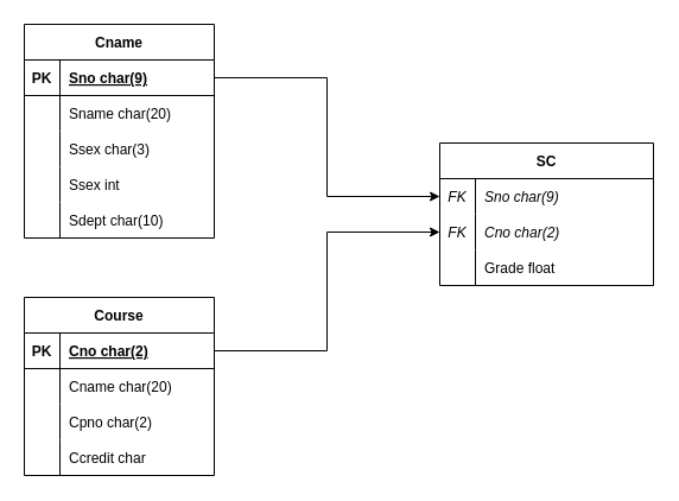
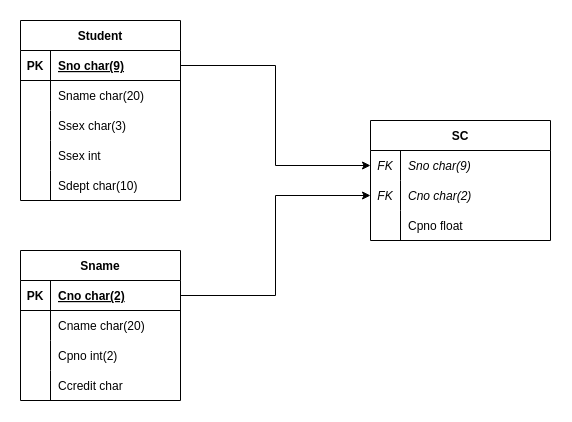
  <mxCell id="0" />
  <mxCell id="1" parent="0" />
- <mxCell id="2" value="Cname" style="shape=table;startSize=30;container=1;collapsible=1;childLayout=tableLayout;fixedRows=1;rowLines=0;fontStyle=1;align=center;resizeLast=1;" vertex="1" parent="1"><mxGeometry x="20" y="20" width="160" height="180" as="geometry" /></mxCell>
+ <mxCell id="2" value="Student" style="shape=table;startSize=30;container=1;collapsible=1;childLayout=tableLayout;fixedRows=1;rowLines=0;fontStyle=1;align=center;resizeLast=1;" vertex="1" parent="1"><mxGeometry x="20" y="20" width="160" height="180" as="geometry" /></mxCell>
  <mxCell id="3" value="" style="shape=tableRow;horizontal=0;startSize=0;swimlaneHead=0;swimlaneBody=0;fillColor=none;collapsible=0;dropTarget=0;points=[[0,0.5],[1,0.5]];portConstraint=eastwest;strokeColor=inherit;top=0;left=0;right=0;bottom=1;" vertex="1" parent="2"><mxGeometry y="30" width="160" height="30" as="geometry" /></mxCell>
  <mxCell id="4" value="PK" style="shape=partialRectangle;overflow=hidden;connectable=0;fillColor=none;strokeColor=inherit;top=0;left=0;bottom=0;right=0;fontStyle=1;" vertex="1" parent="3"><mxGeometry width="30" height="30" as="geometry"><mxRectangle width="30" height="30" as="alternateBounds" /></mxGeometry></mxCell>
  <mxCell id="5" value="Sno char(9) " style="shape=partialRectangle;overflow=hidden;connectable=0;fillColor=none;align=left;strokeColor=inherit;top=0;left=0;bottom=0;right=0;spacingLeft=6;fontStyle=5;" vertex="1" parent="3"><mxGeometry x="30" width="130" height="30" as="geometry"><mxRectangle width="130" height="30" as="alternateBounds" /></mxGeometry></mxCell>
  <mxCell id="6" value="" style="shape=tableRow;horizontal=0;startSize=0;swimlaneHead=0;swimlaneBody=0;fillColor=none;collapsible=0;dropTarget=0;points=[[0,0.5],[1,0.5]];portConstraint=eastwest;strokeColor=inherit;top=0;left=0;right=0;bottom=0;" vertex="1" parent="2"><mxGeometry y="60" width="160" height="30" as="geometry" /></mxCell>
  <mxCell id="7" value="" style="shape=partialRectangle;overflow=hidden;connectable=0;fillColor=none;strokeColor=inherit;top=0;left=0;bottom=0;right=0;" vertex="1" parent="6"><mxGeometry width="30" height="30" as="geometry"><mxRectangle width="30" height="30" as="alternateBounds" /></mxGeometry></mxCell>
  <mxCell id="8" value="Sname char(20)" style="shape=partialRectangle;overflow=hidden;connectable=0;fillColor=none;align=left;strokeColor=inherit;top=0;left=0;bottom=0;right=0;spacingLeft=6;" vertex="1" parent="6"><mxGeometry x="30" width="130" height="30" as="geometry"><mxRectangle width="130" height="30" as="alternateBounds" /></mxGeometry></mxCell>
  <mxCell id="9" value="" style="shape=tableRow;horizontal=0;startSize=0;swimlaneHead=0;swimlaneBody=0;fillColor=none;collapsible=0;dropTarget=0;points=[[0,0.5],[1,0.5]];portConstraint=eastwest;strokeColor=inherit;top=0;left=0;right=0;bottom=0;" vertex="1" parent="2"><mxGeometry y="90" width="160" height="30" as="geometry" /></mxCell>
  <mxCell id="10" value="" style="shape=partialRectangle;overflow=hidden;connectable=0;fillColor=none;strokeColor=inherit;top=0;left=0;bottom=0;right=0;" vertex="1" parent="9"><mxGeometry width="30" height="30" as="geometry"><mxRectangle width="30" height="30" as="alternateBounds" /></mxGeometry></mxCell>
  <mxCell id="11" value="Ssex char(3)" style="shape=partialRectangle;overflow=hidden;connectable=0;fillColor=none;align=left;strokeColor=inherit;top=0;left=0;bottom=0;right=0;spacingLeft=6;" vertex="1" parent="9"><mxGeometry x="30" width="130" height="30" as="geometry"><mxRectangle width="130" height="30" as="alternateBounds" /></mxGeometry></mxCell>
  <mxCell id="12" value="" style="shape=tableRow;horizontal=0;startSize=0;swimlaneHead=0;swimlaneBody=0;fillColor=none;collapsible=0;dropTarget=0;points=[[0,0.5],[1,0.5]];portConstraint=eastwest;strokeColor=inherit;top=0;left=0;right=0;bottom=0;" vertex="1" parent="2"><mxGeometry y="120" width="160" height="30" as="geometry" /></mxCell>
  <mxCell id="13" value="" style="shape=partialRectangle;overflow=hidden;connectable=0;fillColor=none;strokeColor=inherit;top=0;left=0;bottom=0;right=0;" vertex="1" parent="12"><mxGeometry width="30" height="30" as="geometry"><mxRectangle width="30" height="30" as="alternateBounds" /></mxGeometry></mxCell>
  <mxCell id="14" value="Ssex int" style="shape=partialRectangle;overflow=hidden;connectable=0;fillColor=none;align=left;strokeColor=inherit;top=0;left=0;bottom=0;right=0;spacingLeft=6;" vertex="1" parent="12"><mxGeometry x="30" width="130" height="30" as="geometry"><mxRectangle width="130" height="30" as="alternateBounds" /></mxGeometry></mxCell>
  <mxCell id="15" value="" style="shape=tableRow;horizontal=0;startSize=0;swimlaneHead=0;swimlaneBody=0;fillColor=none;collapsible=0;dropTarget=0;points=[[0,0.5],[1,0.5]];portConstraint=eastwest;strokeColor=inherit;top=0;left=0;right=0;bottom=0;" vertex="1" parent="2"><mxGeometry y="150" width="160" height="30" as="geometry" /></mxCell>
  <mxCell id="16" value="" style="shape=partialRectangle;overflow=hidden;connectable=0;fillColor=none;strokeColor=inherit;top=0;left=0;bottom=0;right=0;" vertex="1" parent="15"><mxGeometry width="30" height="30" as="geometry"><mxRectangle width="30" height="30" as="alternateBounds" /></mxGeometry></mxCell>
  <mxCell id="17" value="Sdept char(10)" style="shape=partialRectangle;overflow=hidden;connectable=0;fillColor=none;align=left;strokeColor=inherit;top=0;left=0;bottom=0;right=0;spacingLeft=6;" vertex="1" parent="15"><mxGeometry x="30" width="130" height="30" as="geometry"><mxRectangle width="130" height="30" as="alternateBounds" /></mxGeometry></mxCell>
- <mxCell id="18" value="Course" style="shape=table;startSize=30;container=1;collapsible=1;childLayout=tableLayout;fixedRows=1;rowLines=0;fontStyle=1;align=center;resizeLast=1;" vertex="1" parent="1"><mxGeometry x="20" y="250" width="160" height="150" as="geometry" /></mxCell>
+ <mxCell id="18" value="Sname" style="shape=table;startSize=30;container=1;collapsible=1;childLayout=tableLayout;fixedRows=1;rowLines=0;fontStyle=1;align=center;resizeLast=1;" vertex="1" parent="1"><mxGeometry x="20" y="250" width="160" height="150" as="geometry" /></mxCell>
  <mxCell id="19" value="" style="shape=tableRow;horizontal=0;startSize=0;swimlaneHead=0;swimlaneBody=0;fillColor=none;collapsible=0;dropTarget=0;points=[[0,0.5],[1,0.5]];portConstraint=eastwest;strokeColor=inherit;top=0;left=0;right=0;bottom=1;" vertex="1" parent="18"><mxGeometry y="30" width="160" height="30" as="geometry" /></mxCell>
  <mxCell id="20" value="PK" style="shape=partialRectangle;overflow=hidden;connectable=0;fillColor=none;strokeColor=inherit;top=0;left=0;bottom=0;right=0;fontStyle=1;" vertex="1" parent="19"><mxGeometry width="30" height="30" as="geometry"><mxRectangle width="30" height="30" as="alternateBounds" /></mxGeometry></mxCell>
  <mxCell id="21" value="Cno char(2) " style="shape=partialRectangle;overflow=hidden;connectable=0;fillColor=none;align=left;strokeColor=inherit;top=0;left=0;bottom=0;right=0;spacingLeft=6;fontStyle=5;" vertex="1" parent="19"><mxGeometry x="30" width="130" height="30" as="geometry"><mxRectangle width="130" height="30" as="alternateBounds" /></mxGeometry></mxCell>
  <mxCell id="22" value="" style="shape=tableRow;horizontal=0;startSize=0;swimlaneHead=0;swimlaneBody=0;fillColor=none;collapsible=0;dropTarget=0;points=[[0,0.5],[1,0.5]];portConstraint=eastwest;strokeColor=inherit;top=0;left=0;right=0;bottom=0;" vertex="1" parent="18"><mxGeometry y="60" width="160" height="30" as="geometry" /></mxCell>
  <mxCell id="23" value="" style="shape=partialRectangle;overflow=hidden;connectable=0;fillColor=none;strokeColor=inherit;top=0;left=0;bottom=0;right=0;" vertex="1" parent="22"><mxGeometry width="30" height="30" as="geometry"><mxRectangle width="30" height="30" as="alternateBounds" /></mxGeometry></mxCell>
  <mxCell id="24" value="Cname char(20)" style="shape=partialRectangle;overflow=hidden;connectable=0;fillColor=none;align=left;strokeColor=inherit;top=0;left=0;bottom=0;right=0;spacingLeft=6;" vertex="1" parent="22"><mxGeometry x="30" width="130" height="30" as="geometry"><mxRectangle width="130" height="30" as="alternateBounds" /></mxGeometry></mxCell>
  <mxCell id="25" value="" style="shape=tableRow;horizontal=0;startSize=0;swimlaneHead=0;swimlaneBody=0;fillColor=none;collapsible=0;dropTarget=0;points=[[0,0.5],[1,0.5]];portConstraint=eastwest;strokeColor=inherit;top=0;left=0;right=0;bottom=0;" vertex="1" parent="18"><mxGeometry y="90" width="160" height="30" as="geometry" /></mxCell>
  <mxCell id="26" value="" style="shape=partialRectangle;overflow=hidden;connectable=0;fillColor=none;strokeColor=inherit;top=0;left=0;bottom=0;right=0;" vertex="1" parent="25"><mxGeometry width="30" height="30" as="geometry"><mxRectangle width="30" height="30" as="alternateBounds" /></mxGeometry></mxCell>
- <mxCell id="27" value="Cpno char(2)" style="shape=partialRectangle;overflow=hidden;connectable=0;fillColor=none;align=left;strokeColor=inherit;top=0;left=0;bottom=0;right=0;spacingLeft=6;" vertex="1" parent="25"><mxGeometry x="30" width="130" height="30" as="geometry"><mxRectangle width="130" height="30" as="alternateBounds" /></mxGeometry></mxCell>
+ <mxCell id="27" value="Cpno int(2)" style="shape=partialRectangle;overflow=hidden;connectable=0;fillColor=none;align=left;strokeColor=inherit;top=0;left=0;bottom=0;right=0;spacingLeft=6;" vertex="1" parent="25"><mxGeometry x="30" width="130" height="30" as="geometry"><mxRectangle width="130" height="30" as="alternateBounds" /></mxGeometry></mxCell>
  <mxCell id="28" value="" style="shape=tableRow;horizontal=0;startSize=0;swimlaneHead=0;swimlaneBody=0;fillColor=none;collapsible=0;dropTarget=0;points=[[0,0.5],[1,0.5]];portConstraint=eastwest;strokeColor=inherit;top=0;left=0;right=0;bottom=0;" vertex="1" parent="18"><mxGeometry y="120" width="160" height="30" as="geometry" /></mxCell>
  <mxCell id="29" value="" style="shape=partialRectangle;overflow=hidden;connectable=0;fillColor=none;strokeColor=inherit;top=0;left=0;bottom=0;right=0;" vertex="1" parent="28"><mxGeometry width="30" height="30" as="geometry"><mxRectangle width="30" height="30" as="alternateBounds" /></mxGeometry></mxCell>
  <mxCell id="30" value="Ccredit char" style="shape=partialRectangle;overflow=hidden;connectable=0;fillColor=none;align=left;strokeColor=inherit;top=0;left=0;bottom=0;right=0;spacingLeft=6;" vertex="1" parent="28"><mxGeometry x="30" width="130" height="30" as="geometry"><mxRectangle width="130" height="30" as="alternateBounds" /></mxGeometry></mxCell>
  <mxCell id="31" value="SC" style="shape=table;startSize=30;container=1;collapsible=1;childLayout=tableLayout;fixedRows=1;rowLines=0;fontStyle=1;align=center;resizeLast=1;" vertex="1" parent="1"><mxGeometry x="370" y="120" width="180" height="120" as="geometry" /></mxCell>
  <mxCell id="32" value="" style="shape=tableRow;horizontal=0;startSize=0;swimlaneHead=0;swimlaneBody=0;fillColor=none;collapsible=0;dropTarget=0;points=[[0,0.5],[1,0.5]];portConstraint=eastwest;strokeColor=inherit;top=0;left=0;right=0;bottom=0;" vertex="1" parent="31"><mxGeometry y="30" width="180" height="30" as="geometry" /></mxCell>
  <mxCell id="33" value="FK" style="shape=partialRectangle;overflow=hidden;connectable=0;fillColor=none;strokeColor=inherit;top=0;left=0;bottom=0;right=0;fontStyle=2" vertex="1" parent="32"><mxGeometry width="30" height="30" as="geometry"><mxRectangle width="30" height="30" as="alternateBounds" /></mxGeometry></mxCell>
  <mxCell id="34" value="Sno char(9)" style="shape=partialRectangle;overflow=hidden;connectable=0;fillColor=none;align=left;strokeColor=inherit;top=0;left=0;bottom=0;right=0;spacingLeft=6;fontStyle=2" vertex="1" parent="32"><mxGeometry x="30" width="150" height="30" as="geometry"><mxRectangle width="150" height="30" as="alternateBounds" /></mxGeometry></mxCell>
  <mxCell id="35" value="" style="shape=tableRow;horizontal=0;startSize=0;swimlaneHead=0;swimlaneBody=0;fillColor=none;collapsible=0;dropTarget=0;points=[[0,0.5],[1,0.5]];portConstraint=eastwest;strokeColor=inherit;top=0;left=0;right=0;bottom=0;" vertex="1" parent="31"><mxGeometry y="60" width="180" height="30" as="geometry" /></mxCell>
  <mxCell id="36" value="FK" style="shape=partialRectangle;overflow=hidden;connectable=0;fillColor=none;strokeColor=inherit;top=0;left=0;bottom=0;right=0;fontStyle=2" vertex="1" parent="35"><mxGeometry width="30" height="30" as="geometry"><mxRectangle width="30" height="30" as="alternateBounds" /></mxGeometry></mxCell>
  <mxCell id="37" value="Cno char(2)" style="shape=partialRectangle;overflow=hidden;connectable=0;fillColor=none;align=left;strokeColor=inherit;top=0;left=0;bottom=0;right=0;spacingLeft=6;fontStyle=2" vertex="1" parent="35"><mxGeometry x="30" width="150" height="30" as="geometry"><mxRectangle width="150" height="30" as="alternateBounds" /></mxGeometry></mxCell>
  <mxCell id="38" value="" style="shape=tableRow;horizontal=0;startSize=0;swimlaneHead=0;swimlaneBody=0;fillColor=none;collapsible=0;dropTarget=0;points=[[0,0.5],[1,0.5]];portConstraint=eastwest;strokeColor=inherit;top=0;left=0;right=0;bottom=0;" vertex="1" parent="31"><mxGeometry y="90" width="180" height="30" as="geometry" /></mxCell>
  <mxCell id="39" value="" style="shape=partialRectangle;overflow=hidden;connectable=0;fillColor=none;strokeColor=inherit;top=0;left=0;bottom=0;right=0;" vertex="1" parent="38"><mxGeometry width="30" height="30" as="geometry"><mxRectangle width="30" height="30" as="alternateBounds" /></mxGeometry></mxCell>
- <mxCell id="40" value="Grade float" style="shape=partialRectangle;overflow=hidden;connectable=0;fillColor=none;align=left;strokeColor=inherit;top=0;left=0;bottom=0;right=0;spacingLeft=6;" vertex="1" parent="38"><mxGeometry x="30" width="150" height="30" as="geometry"><mxRectangle width="150" height="30" as="alternateBounds" /></mxGeometry></mxCell>
+ <mxCell id="40" value="Cpno float" style="shape=partialRectangle;overflow=hidden;connectable=0;fillColor=none;align=left;strokeColor=inherit;top=0;left=0;bottom=0;right=0;spacingLeft=6;" vertex="1" parent="38"><mxGeometry x="30" width="150" height="30" as="geometry"><mxRectangle width="150" height="30" as="alternateBounds" /></mxGeometry></mxCell>
  <mxCell id="41" style="edgeStyle=orthogonalEdgeStyle;rounded=0;orthogonalLoop=1;jettySize=auto;html=1;entryX=0;entryY=0.5;entryDx=0;entryDy=0;" edge="1" parent="1" source="3" target="32"><mxGeometry relative="1" as="geometry" /></mxCell>
  <mxCell id="42" style="edgeStyle=orthogonalEdgeStyle;rounded=0;orthogonalLoop=1;jettySize=auto;html=1;entryX=0;entryY=0.5;entryDx=0;entryDy=0;" edge="1" parent="1" source="19" target="35"><mxGeometry relative="1" as="geometry" /></mxCell>
